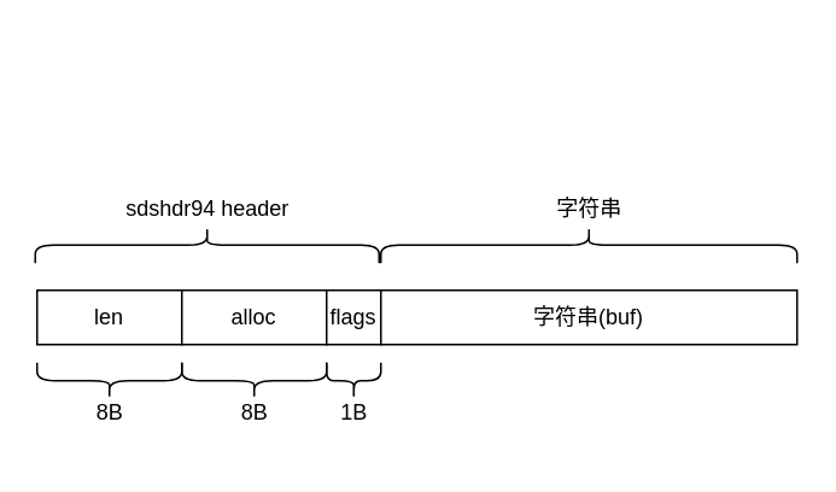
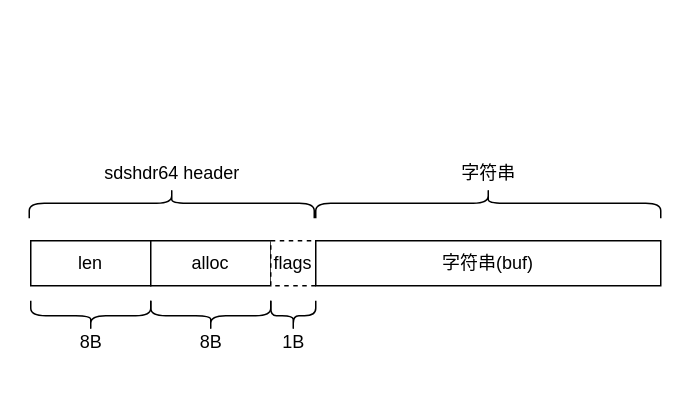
  <mxCell id="0" />
  <mxCell id="1" parent="0" />
  <mxCell id="2" value="len" style="rounded=0;whiteSpace=wrap;html=1;" vertex="1" parent="1"><mxGeometry x="20" y="160" width="80" height="30" as="geometry" /></mxCell>
  <mxCell id="3" value="" style="shape=curlyBracket;whiteSpace=wrap;html=1;rounded=1;flipH=1;labelPosition=right;verticalLabelPosition=middle;align=left;verticalAlign=middle;rotation=-90;size=0.5;" vertex="1" parent="1"><mxGeometry x="104" y="40" width="20" height="190" as="geometry" /></mxCell>
  <mxCell id="4" value="alloc" style="rounded=0;whiteSpace=wrap;html=1;" vertex="1" parent="1"><mxGeometry x="100" y="160" width="80" height="30" as="geometry" /></mxCell>
- <mxCell id="5" value="flags" style="rounded=0;whiteSpace=wrap;html=1;" vertex="1" parent="1"><mxGeometry x="180" y="160" width="30" height="30" as="geometry" /></mxCell>
+ <mxCell id="5" value="flags" style="rounded=0;whiteSpace=wrap;html=1;dashed=1;" vertex="1" parent="1"><mxGeometry x="180" y="160" width="30" height="30" as="geometry" /></mxCell>
  <mxCell id="6" value="字符串(buf)" style="rounded=0;whiteSpace=wrap;html=1;" vertex="1" parent="1"><mxGeometry x="210" y="160" width="230" height="30" as="geometry" /></mxCell>
- <mxCell id="7" value="sdshdr94 header" style="text;html=1;align=center;verticalAlign=middle;resizable=0;points=[];autosize=1;strokeColor=none;fillColor=none;" vertex="1" parent="1"><mxGeometry x="59" y="100" width="110" height="30" as="geometry" /></mxCell>
+ <mxCell id="7" value="sdshdr64 header" style="text;html=1;align=center;verticalAlign=middle;resizable=0;points=[];autosize=1;strokeColor=none;fillColor=none;" vertex="1" parent="1"><mxGeometry x="59" y="100" width="110" height="30" as="geometry" /></mxCell>
  <mxCell id="8" value="" style="shape=curlyBracket;whiteSpace=wrap;html=1;rounded=1;flipH=1;labelPosition=right;verticalLabelPosition=middle;align=left;verticalAlign=middle;rotation=-90;size=0.5;" vertex="1" parent="1"><mxGeometry x="315" y="20" width="20" height="230" as="geometry" /></mxCell>
  <mxCell id="9" value="字符串" style="text;html=1;align=center;verticalAlign=middle;resizable=0;points=[];autosize=1;strokeColor=none;fillColor=none;" vertex="1" parent="1"><mxGeometry x="295" y="100" width="60" height="30" as="geometry" /></mxCell>
  <mxCell id="10" value="" style="shape=curlyBracket;whiteSpace=wrap;html=1;rounded=1;flipH=1;labelPosition=right;verticalLabelPosition=middle;align=left;verticalAlign=middle;rotation=90;" vertex="1" parent="1"><mxGeometry x="50" y="170" width="20" height="80" as="geometry" /></mxCell>
  <mxCell id="11" value="8B" style="text;html=1;align=center;verticalAlign=middle;resizable=0;points=[];autosize=1;strokeColor=none;fillColor=none;" vertex="1" parent="1"><mxGeometry x="40" y="213" width="40" height="30" as="geometry" /></mxCell>
  <mxCell id="12" value="" style="shape=curlyBracket;whiteSpace=wrap;html=1;rounded=1;flipH=1;labelPosition=right;verticalLabelPosition=middle;align=left;verticalAlign=middle;rotation=90;" vertex="1" parent="1"><mxGeometry x="130" y="170" width="20" height="80" as="geometry" /></mxCell>
  <mxCell id="13" value="8B" style="text;html=1;align=center;verticalAlign=middle;resizable=0;points=[];autosize=1;strokeColor=none;fillColor=none;" vertex="1" parent="1"><mxGeometry x="120" y="213" width="40" height="30" as="geometry" /></mxCell>
  <mxCell id="14" value="" style="shape=curlyBracket;whiteSpace=wrap;html=1;rounded=1;flipH=1;labelPosition=right;verticalLabelPosition=middle;align=left;verticalAlign=middle;rotation=90;" vertex="1" parent="1"><mxGeometry x="185" y="195" width="20" height="30" as="geometry" /></mxCell>
  <mxCell id="15" value="1B" style="text;html=1;align=center;verticalAlign=middle;resizable=0;points=[];autosize=1;strokeColor=none;fillColor=none;" vertex="1" parent="1"><mxGeometry x="175" y="213" width="40" height="30" as="geometry" /></mxCell>
